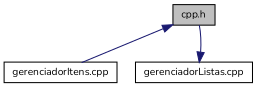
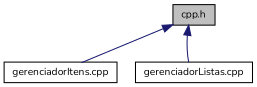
  digraph {
    fontname=Nunito
    node [color=black fillcolor=white fontname=Nunito fontsize=10 shape=record style=filled]
    edge [color=midnightblue dir=back fontname=Nunito fontsize=10 labelfontname=Helvetica labelfontsize=10 style=solid]
    n1 [fillcolor=grey75 fontcolor=black height=0.2 label="cpp.h" width=0.4]
    n2 [height=0.2 label="gerenciadorItens.cpp" width=0.4]
    n3 [height=0.2 label="gerenciadorListas.cpp" width=0.4]
    n1 -> n2
-   n3 -> n1
+   n1 -> n3
  }
